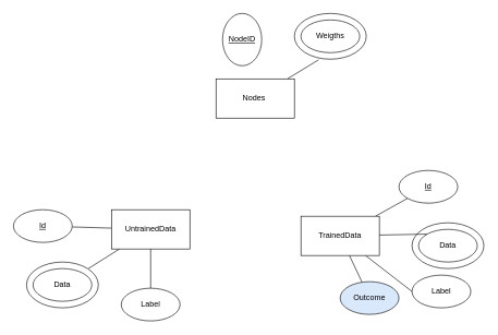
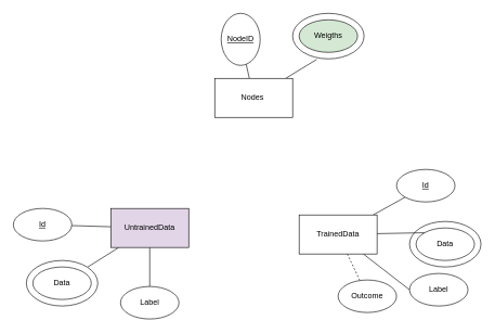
  <mxCell id="0" />
  <mxCell id="1" parent="0" />
  <mxCell id="2" value="" style="ellipse;whiteSpace=wrap;html=1;" vertex="1" parent="1"><mxGeometry x="630" y="340" width="110" height="70" as="geometry" /></mxCell>
+ <mxCell id="3" style="edgeStyle=none;html=1;endArrow=none;endFill=0;" edge="1" parent="1" source="5" target="16"><mxGeometry relative="1" as="geometry" /></mxCell>
  <mxCell id="4" style="edgeStyle=none;html=1;entryX=0.336;entryY=1.014;entryDx=0;entryDy=0;entryPerimeter=0;endArrow=none;endFill=0;" edge="1" parent="1" source="5" target="21"><mxGeometry relative="1" as="geometry" /></mxCell>
  <mxCell id="5" value="Nodes&amp;nbsp;" style="rounded=0;whiteSpace=wrap;html=1;" vertex="1" parent="1"><mxGeometry x="330" y="120" width="120" height="60" as="geometry" /></mxCell>
  <mxCell id="6" style="edgeStyle=none;html=1;endArrow=none;endFill=0;" edge="1" parent="1" source="9" target="15"><mxGeometry relative="1" as="geometry" /></mxCell>
  <mxCell id="7" style="edgeStyle=none;html=1;endArrow=none;endFill=0;" edge="1" parent="1" source="9" target="19"><mxGeometry relative="1" as="geometry" /></mxCell>
  <mxCell id="8" style="edgeStyle=none;html=1;entryX=0.5;entryY=0;entryDx=0;entryDy=0;endArrow=none;endFill=0;" edge="1" parent="1" source="9" target="23"><mxGeometry relative="1" as="geometry" /></mxCell>
- <mxCell id="9" value="UntrainedData" style="rounded=0;whiteSpace=wrap;html=1;" vertex="1" parent="1"><mxGeometry x="170" y="320" width="120" height="60" as="geometry" /></mxCell>
+ <mxCell id="9" value="UntrainedData" style="rounded=0;whiteSpace=wrap;html=1;fillColor=#e1d5e7;" vertex="1" parent="1"><mxGeometry x="170" y="320" width="120" height="60" as="geometry" /></mxCell>
  <mxCell id="10" style="edgeStyle=none;html=1;endArrow=none;endFill=0;" edge="1" parent="1" source="14" target="17"><mxGeometry relative="1" as="geometry" /></mxCell>
  <mxCell id="11" style="edgeStyle=none;html=1;entryX=0;entryY=0;entryDx=0;entryDy=0;endArrow=none;endFill=0;" edge="1" parent="1" source="14" target="18"><mxGeometry relative="1" as="geometry" /></mxCell>
  <mxCell id="12" style="edgeStyle=none;html=1;entryX=0;entryY=0.5;entryDx=0;entryDy=0;endArrow=none;endFill=0;" edge="1" parent="1" source="14" target="24"><mxGeometry relative="1" as="geometry" /></mxCell>
- <mxCell id="13" style="edgeStyle=none;html=1;endArrow=none;endFill=0;" edge="1" parent="1" source="14" target="25"><mxGeometry relative="1" as="geometry" /></mxCell>
+ <mxCell id="13" style="edgeStyle=none;html=1;endArrow=none;endFill=0;dashed=1;" edge="1" parent="1" source="14" target="25"><mxGeometry relative="1" as="geometry" /></mxCell>
  <mxCell id="14" value="TrainedData" style="rounded=0;whiteSpace=wrap;html=1;" vertex="1" parent="1"><mxGeometry x="460" y="330" width="120" height="60" as="geometry" /></mxCell>
  <mxCell id="15" value="Id" style="ellipse;whiteSpace=wrap;html=1;fontStyle=4" vertex="1" parent="1"><mxGeometry x="20" y="320" width="90" height="50" as="geometry" /></mxCell>
  <mxCell id="16" value="NodeID" style="ellipse;whiteSpace=wrap;html=1;fontStyle=4" vertex="1" parent="1"><mxGeometry x="340" y="20" width="60" height="80" as="geometry" /></mxCell>
  <mxCell id="17" value="Id" style="ellipse;whiteSpace=wrap;html=1;fontStyle=4" vertex="1" parent="1"><mxGeometry x="610" y="260" width="90" height="50" as="geometry" /></mxCell>
  <mxCell id="18" value="Data" style="ellipse;whiteSpace=wrap;html=1;" vertex="1" parent="1"><mxGeometry x="640" y="350" width="90" height="50" as="geometry" /></mxCell>
  <mxCell id="19" value="" style="ellipse;whiteSpace=wrap;html=1;" vertex="1" parent="1"><mxGeometry x="40" y="400" width="110" height="70" as="geometry" /></mxCell>
  <mxCell id="20" value="Data" style="ellipse;whiteSpace=wrap;html=1;" vertex="1" parent="1"><mxGeometry x="50" y="410" width="90" height="50" as="geometry" /></mxCell>
  <mxCell id="21" value="" style="ellipse;whiteSpace=wrap;html=1;" vertex="1" parent="1"><mxGeometry x="450" y="20" width="110" height="70" as="geometry" /></mxCell>
- <mxCell id="22" value="Weigths" style="ellipse;whiteSpace=wrap;html=1;" vertex="1" parent="1"><mxGeometry x="460" y="30" width="90" height="50" as="geometry" /></mxCell>
+ <mxCell id="22" value="Weigths" style="ellipse;whiteSpace=wrap;html=1;fillColor=#d5e8d4;" vertex="1" parent="1"><mxGeometry x="460" y="30" width="90" height="50" as="geometry" /></mxCell>
  <mxCell id="23" value="Label" style="ellipse;whiteSpace=wrap;html=1;" vertex="1" parent="1"><mxGeometry x="185" y="440" width="90" height="50" as="geometry" /></mxCell>
  <mxCell id="24" value="Label" style="ellipse;whiteSpace=wrap;html=1;" vertex="1" parent="1"><mxGeometry x="630" y="420" width="90" height="50" as="geometry" /></mxCell>
- <mxCell id="25" value="Outcome" style="ellipse;whiteSpace=wrap;html=1;fillColor=#dae8fc;" vertex="1" parent="1"><mxGeometry x="520" y="430" width="90" height="50" as="geometry" /></mxCell>
+ <mxCell id="25" value="Outcome" style="ellipse;whiteSpace=wrap;html=1;" vertex="1" parent="1"><mxGeometry x="520" y="430" width="90" height="50" as="geometry" /></mxCell>
